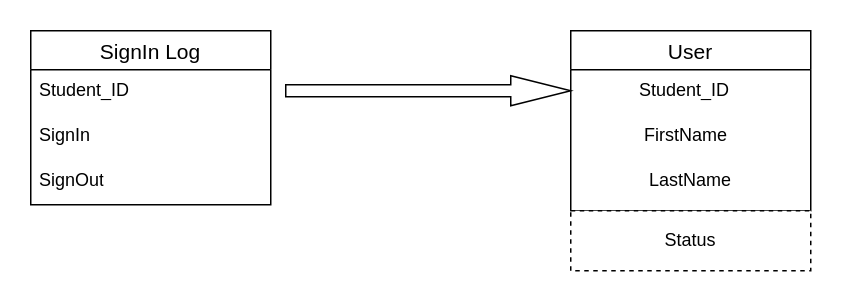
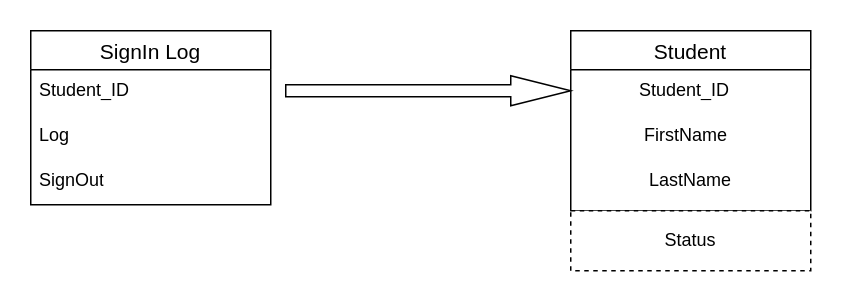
  <mxCell id="0" />
  <mxCell id="1" parent="0" />
  <mxCell id="2" value="SignIn Log" style="swimlane;fontStyle=0;childLayout=stackLayout;horizontal=1;startSize=26;horizontalStack=0;resizeParent=1;resizeParentMax=0;resizeLast=0;collapsible=1;marginBottom=0;align=center;fontSize=14;" vertex="1" parent="1"><mxGeometry x="20" y="20" width="160" height="116" as="geometry" /></mxCell>
  <mxCell id="3" value="Student_ID" style="text;strokeColor=none;fillColor=none;spacingLeft=4;spacingRight=4;overflow=hidden;rotatable=0;points=[[0,0.5],[1,0.5]];portConstraint=eastwest;fontSize=12;whiteSpace=wrap;html=1;" vertex="1" parent="2"><mxGeometry y="26" width="160" height="30" as="geometry" /></mxCell>
- <mxCell id="4" value="SignIn" style="text;strokeColor=none;fillColor=none;spacingLeft=4;spacingRight=4;overflow=hidden;rotatable=0;points=[[0,0.5],[1,0.5]];portConstraint=eastwest;fontSize=12;whiteSpace=wrap;html=1;" vertex="1" parent="2"><mxGeometry y="56" width="160" height="30" as="geometry" /></mxCell>
+ <mxCell id="4" value="Log" style="text;strokeColor=none;fillColor=none;spacingLeft=4;spacingRight=4;overflow=hidden;rotatable=0;points=[[0,0.5],[1,0.5]];portConstraint=eastwest;fontSize=12;whiteSpace=wrap;html=1;" vertex="1" parent="2"><mxGeometry y="56" width="160" height="30" as="geometry" /></mxCell>
  <mxCell id="5" value="SignOut" style="text;strokeColor=none;fillColor=none;spacingLeft=4;spacingRight=4;overflow=hidden;rotatable=0;points=[[0,0.5],[1,0.5]];portConstraint=eastwest;fontSize=12;whiteSpace=wrap;html=1;" vertex="1" parent="2"><mxGeometry y="86" width="160" height="30" as="geometry" /></mxCell>
- <mxCell id="6" value="User" style="swimlane;fontStyle=0;childLayout=stackLayout;horizontal=1;startSize=26;horizontalStack=0;resizeParent=1;resizeParentMax=0;resizeLast=0;collapsible=1;marginBottom=0;align=center;fontSize=14;" vertex="1" parent="1"><mxGeometry x="380" y="20" width="160" height="120" as="geometry" /></mxCell>
+ <mxCell id="6" value="Student" style="swimlane;fontStyle=0;childLayout=stackLayout;horizontal=1;startSize=26;horizontalStack=0;resizeParent=1;resizeParentMax=0;resizeLast=0;collapsible=1;marginBottom=0;align=center;fontSize=14;" vertex="1" parent="1"><mxGeometry x="380" y="20" width="160" height="120" as="geometry" /></mxCell>
  <mxCell id="7" value="&lt;span style=&quot;white-space: pre;&quot;&gt;&#09;&lt;/span&gt;&amp;nbsp; &amp;nbsp; Student_ID" style="text;strokeColor=none;fillColor=none;spacingLeft=4;spacingRight=4;overflow=hidden;rotatable=0;points=[[0,0.5],[1,0.5]];portConstraint=eastwest;fontSize=12;whiteSpace=wrap;html=1;" vertex="1" parent="6"><mxGeometry y="26" width="160" height="30" as="geometry" /></mxCell>
  <mxCell id="8" value="&lt;span style=&quot;white-space: pre;&quot;&gt;&#09;&amp;nbsp;&lt;/span&gt;&amp;nbsp; &amp;nbsp; FirstName" style="text;strokeColor=none;fillColor=none;spacingLeft=4;spacingRight=4;overflow=hidden;rotatable=0;points=[[0,0.5],[1,0.5]];portConstraint=eastwest;fontSize=12;whiteSpace=wrap;html=1;" vertex="1" parent="6"><mxGeometry y="56" width="160" height="30" as="geometry" /></mxCell>
  <mxCell id="9" value="&lt;span style=&quot;white-space: pre;&quot;&gt;&#09;&lt;/span&gt;&amp;nbsp; &amp;nbsp; &amp;nbsp; LastName" style="text;strokeColor=none;fillColor=none;spacingLeft=4;spacingRight=4;overflow=hidden;rotatable=0;points=[[0,0.5],[1,0.5]];portConstraint=eastwest;fontSize=12;whiteSpace=wrap;html=1;" vertex="1" parent="6"><mxGeometry y="86" width="160" height="34" as="geometry" /></mxCell>
  <mxCell id="10" value="Status" style="whiteSpace=wrap;html=1;align=center;dashed=1;" vertex="1" parent="1"><mxGeometry x="380" y="140" width="160" height="40" as="geometry" /></mxCell>
  <mxCell id="11" value="" style="html=1;shadow=0;dashed=0;align=center;verticalAlign=middle;shape=mxgraph.arrows2.arrow;dy=0.6;dx=40;notch=0;" vertex="1" parent="1"><mxGeometry x="190" y="50" width="190" height="20" as="geometry" /></mxCell>
